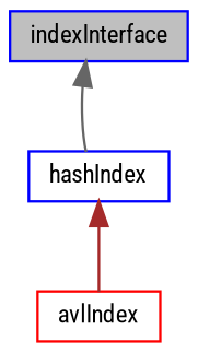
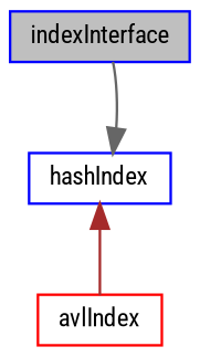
  digraph {
    fontname="Roboto Condensed"
    node [color=blue fillcolor=white fontname="Roboto Condensed" fontsize=10 shape=record style=filled]
    edge [dir=back fontname="Roboto Condensed" fontsize=10 labelfontname=Helvetica labelfontsize=10 style=solid]
    n1 [fillcolor=grey75 fontcolor=black height=0.2 label=indexInterface width=0.4]
    n2 [height=0.2 label=hashIndex width=0.4]
    n3 [color=red height=0.2 label=avlIndex width=0.4]
-   n1 -> n2 [color=gray40]
+   n2 -> n1 [color=gray40]
    n2 -> n3 [color=brown]
  }
